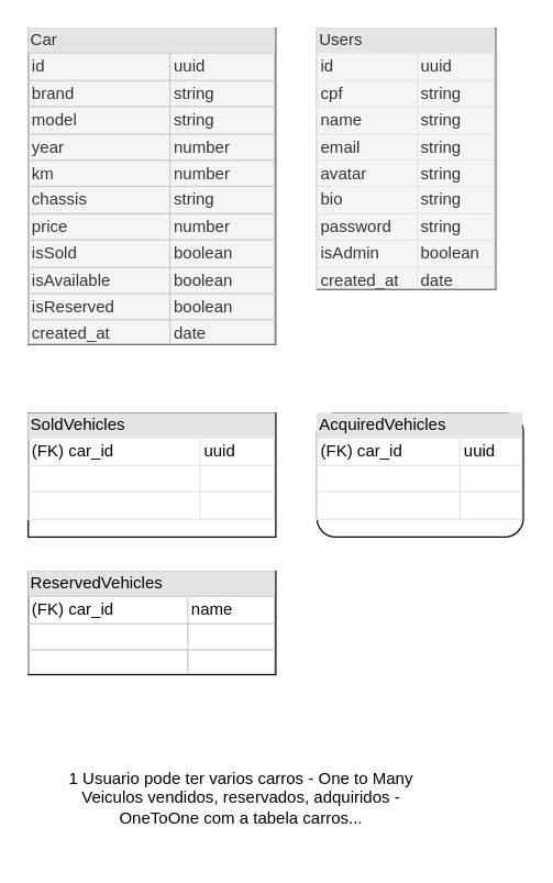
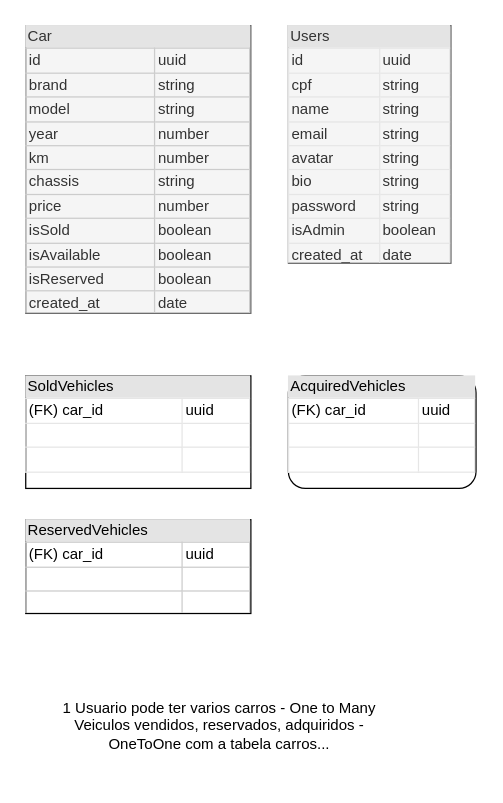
  <mxCell id="0" />
  <mxCell id="1" parent="0" />
  <mxCell id="2" value="&lt;div style=&quot;box-sizing: border-box ; width: 100% ; background: #e4e4e4 ; padding: 2px&quot;&gt;Users&lt;/div&gt;&lt;table style=&quot;width: 100% ; font-size: 1em ; border: 1px solid rgb(230 , 230 , 230) ; border-collapse: collapse&quot; cellspacing=&quot;0&quot; cellpadding=&quot;2&quot; border=&quot;1&quot;&gt;&lt;tbody&gt;&lt;tr&gt;&lt;td&gt;id&lt;/td&gt;&lt;td&gt;uuid&lt;/td&gt;&lt;/tr&gt;&lt;tr&gt;&lt;td&gt;cpf&lt;br&gt;&lt;/td&gt;&lt;td&gt;string&lt;/td&gt;&lt;/tr&gt;&lt;tr&gt;&lt;td&gt;name&lt;br&gt;&lt;/td&gt;&lt;td&gt;string&lt;/td&gt;&lt;/tr&gt;&lt;tr&gt;&lt;td&gt;email&lt;/td&gt;&lt;td&gt;string&lt;br&gt;&lt;/td&gt;&lt;/tr&gt;&lt;tr&gt;&lt;td&gt;avatar&lt;br&gt;&lt;/td&gt;&lt;td&gt;string&lt;br&gt;&lt;/td&gt;&lt;/tr&gt;&lt;tr&gt;&lt;td&gt;bio&lt;br&gt;&lt;/td&gt;&lt;td&gt;string&lt;br&gt;&lt;/td&gt;&lt;/tr&gt;&lt;tr&gt;&lt;td&gt;password&lt;br&gt;&lt;/td&gt;&lt;td&gt;string&lt;br&gt;&lt;/td&gt;&lt;/tr&gt;&lt;tr&gt;&lt;td&gt;isAdmin&lt;br&gt;&lt;/td&gt;&lt;td&gt;boolean&lt;br&gt;&lt;/td&gt;&lt;/tr&gt;&lt;tr&gt;&lt;td&gt;created_at&lt;br&gt;&lt;/td&gt;&lt;td&gt;date&lt;br&gt;&lt;/td&gt;&lt;/tr&gt;&lt;/tbody&gt;&lt;/table&gt;" style="verticalAlign=top;align=left;overflow=fill;html=1;rounded=0;glass=0;shadow=0;sketch=0;fillColor=#f5f5f5;fontColor=#333333;strokeColor=#666666;gradientColor=none;" vertex="1" parent="1"><mxGeometry x="230" y="20" width="130" height="190" as="geometry" /></mxCell>
  <mxCell id="3" value="&lt;div style=&quot;box-sizing: border-box ; width: 100% ; background: rgb(228 , 228 , 228) none repeat scroll 0% 0% ; padding: 2px&quot;&gt;Car&lt;/div&gt;&lt;table style=&quot;width: 100% ; font-size: 1em ; border: 1px solid rgb(204 , 204 , 204) ; border-collapse: collapse&quot; cellspacing=&quot;0&quot; cellpadding=&quot;2&quot; border=&quot;1&quot;&gt;&lt;tbody&gt;&lt;tr&gt;&lt;td&gt;id&lt;br&gt;&lt;/td&gt;&lt;td&gt;uuid&lt;br&gt;&lt;/td&gt;&lt;/tr&gt;&lt;tr&gt;&lt;td&gt;brand&lt;/td&gt;&lt;td&gt;string&lt;/td&gt;&lt;/tr&gt;&lt;tr&gt;&lt;td&gt;model&lt;/td&gt;&lt;td&gt;string&lt;/td&gt;&lt;/tr&gt;&lt;tr&gt;&lt;td&gt;year&lt;br&gt;&lt;/td&gt;&lt;td&gt;number&lt;/td&gt;&lt;/tr&gt;&lt;tr&gt;&lt;td&gt;km&lt;br&gt;&lt;/td&gt;&lt;td&gt;number&lt;br&gt;&lt;/td&gt;&lt;/tr&gt;&lt;tr&gt;&lt;td&gt;chassis&lt;br&gt;&lt;/td&gt;&lt;td&gt;string&lt;br&gt;&lt;/td&gt;&lt;/tr&gt;&lt;tr&gt;&lt;td&gt;price&lt;br&gt;&lt;/td&gt;&lt;td&gt;number&lt;br&gt;&lt;/td&gt;&lt;/tr&gt;&lt;tr&gt;&lt;td&gt;isSold&lt;br&gt;&lt;/td&gt;&lt;td style=&quot;border-collapse: collapse&quot;&gt;boolean&lt;br&gt;&lt;/td&gt;&lt;/tr&gt;&lt;tr&gt;&lt;td&gt;isAvailable&lt;br&gt;&lt;/td&gt;&lt;td&gt;boolean&lt;br&gt;&lt;/td&gt;&lt;/tr&gt;&lt;tr&gt;&lt;td&gt;isReserved&lt;br&gt;&lt;/td&gt;&lt;td&gt;boolean&lt;br&gt;&lt;/td&gt;&lt;/tr&gt;&lt;tr&gt;&lt;td&gt;created_at&lt;br&gt;&lt;/td&gt;&lt;td&gt;date&lt;br&gt;&lt;/td&gt;&lt;/tr&gt;&lt;/tbody&gt;&lt;/table&gt;" style="verticalAlign=top;align=left;overflow=fill;html=1;rounded=0;shadow=0;glass=0;sketch=0;fillColor=#f5f5f5;fontColor=#333333;strokeColor=#666666;" vertex="1" parent="1"><mxGeometry x="20" y="20" width="180" height="230" as="geometry" /></mxCell>
  <mxCell id="4" value="&lt;div style=&quot;box-sizing: border-box ; width: 100% ; background: #e4e4e4 ; padding: 2px&quot;&gt;SoldVehicles&lt;/div&gt;&lt;table style=&quot;width: 100% ; font-size: 1em ; border: 1px solid rgb(230 , 230 , 230) ; border-collapse: collapse&quot; cellspacing=&quot;0&quot; cellpadding=&quot;2&quot; border=&quot;1&quot;&gt;&lt;tbody&gt;&lt;tr&gt;&lt;td&gt;(FK) car_id&lt;br&gt;&lt;/td&gt;&lt;td&gt;uuid&lt;/td&gt;&lt;/tr&gt;&lt;tr&gt;&lt;td&gt;&lt;br&gt;&lt;/td&gt;&lt;td&gt;&lt;br&gt;&lt;/td&gt;&lt;/tr&gt;&lt;tr&gt;&lt;td&gt;&lt;br&gt;&lt;/td&gt;&lt;td&gt;&lt;br&gt;&lt;/td&gt;&lt;/tr&gt;&lt;/tbody&gt;&lt;/table&gt;" style="verticalAlign=top;align=left;overflow=fill;html=1;rounded=0;shadow=0;glass=0;sketch=0;gradientColor=none;" vertex="1" parent="1"><mxGeometry x="20" y="300" width="180" height="90" as="geometry" /></mxCell>
- <mxCell id="5" value="&lt;div style=&quot;box-sizing: border-box ; width: 100% ; background: #e4e4e4 ; padding: 2px&quot;&gt;ReservedVehicles&lt;/div&gt;&lt;table style=&quot;width: 100% ; font-size: 1em ; border: 1px solid rgb(204 , 204 , 204) ; border-collapse: collapse&quot; cellspacing=&quot;0&quot; cellpadding=&quot;2&quot; border=&quot;1&quot;&gt;&lt;tbody&gt;&lt;tr&gt;&lt;td&gt;(FK) car_id&lt;br&gt;&lt;/td&gt;&lt;td&gt;name&lt;/td&gt;&lt;/tr&gt;&lt;tr&gt;&lt;td&gt;&lt;br&gt;&lt;/td&gt;&lt;td&gt;&lt;br&gt;&lt;/td&gt;&lt;/tr&gt;&lt;tr&gt;&lt;td&gt;&lt;br&gt;&lt;/td&gt;&lt;td&gt;&lt;br&gt;&lt;/td&gt;&lt;/tr&gt;&lt;/tbody&gt;&lt;/table&gt;" style="verticalAlign=top;align=left;overflow=fill;html=1;rounded=0;shadow=0;glass=0;sketch=0;gradientColor=none;" vertex="1" parent="1"><mxGeometry x="20" y="415" width="180" height="75" as="geometry" /></mxCell>
+ <mxCell id="5" value="&lt;div style=&quot;box-sizing: border-box ; width: 100% ; background: #e4e4e4 ; padding: 2px&quot;&gt;ReservedVehicles&lt;/div&gt;&lt;table style=&quot;width: 100% ; font-size: 1em ; border: 1px solid rgb(204 , 204 , 204) ; border-collapse: collapse&quot; cellspacing=&quot;0&quot; cellpadding=&quot;2&quot; border=&quot;1&quot;&gt;&lt;tbody&gt;&lt;tr&gt;&lt;td&gt;(FK) car_id&lt;br&gt;&lt;/td&gt;&lt;td&gt;uuid&lt;/td&gt;&lt;/tr&gt;&lt;tr&gt;&lt;td&gt;&lt;br&gt;&lt;/td&gt;&lt;td&gt;&lt;br&gt;&lt;/td&gt;&lt;/tr&gt;&lt;tr&gt;&lt;td&gt;&lt;br&gt;&lt;/td&gt;&lt;td&gt;&lt;br&gt;&lt;/td&gt;&lt;/tr&gt;&lt;/tbody&gt;&lt;/table&gt;" style="verticalAlign=top;align=left;overflow=fill;html=1;rounded=0;shadow=0;glass=0;sketch=0;gradientColor=none;" vertex="1" parent="1"><mxGeometry x="20" y="415" width="180" height="75" as="geometry" /></mxCell>
  <mxCell id="6" value="&lt;div style=&quot;box-sizing: border-box ; width: 100% ; background: #e4e4e4 ; padding: 2px&quot;&gt;AcquiredVehicles&lt;/div&gt;&lt;table style=&quot;width: 100% ; font-size: 1em ; border: 1px solid rgb(230 , 230 , 230) ; border-collapse: collapse&quot; cellspacing=&quot;0&quot; cellpadding=&quot;2&quot; border=&quot;1&quot;&gt;&lt;tbody&gt;&lt;tr&gt;&lt;td&gt;(FK) car_id&lt;br&gt;&lt;/td&gt;&lt;td&gt;uuid&lt;br&gt;&lt;/td&gt;&lt;/tr&gt;&lt;tr&gt;&lt;td&gt;&lt;br&gt;&lt;/td&gt;&lt;td&gt;&lt;br&gt;&lt;/td&gt;&lt;/tr&gt;&lt;tr&gt;&lt;td&gt;&lt;br&gt;&lt;/td&gt;&lt;td&gt;&lt;br&gt;&lt;/td&gt;&lt;/tr&gt;&lt;/tbody&gt;&lt;/table&gt;" style="verticalAlign=top;align=left;overflow=fill;html=1;shadow=0;glass=0;sketch=0;gradientColor=none;rounded=1;" vertex="1" parent="1"><mxGeometry x="230" y="300" width="150" height="90" as="geometry" /></mxCell>
  <mxCell id="7" value="&lt;div&gt;1 Usuario pode ter varios carros - One to Many&lt;/div&gt;&lt;div&gt;Veiculos vendidos, reservados, adquiridos - OneToOne com a tabela carros...&lt;br&gt;&lt;/div&gt;" style="text;html=1;strokeColor=none;fillColor=none;align=center;verticalAlign=middle;whiteSpace=wrap;rounded=0;shadow=0;glass=0;sketch=0;" vertex="1" parent="1"><mxGeometry x="30" y="540" width="290" height="80" as="geometry" /></mxCell>
